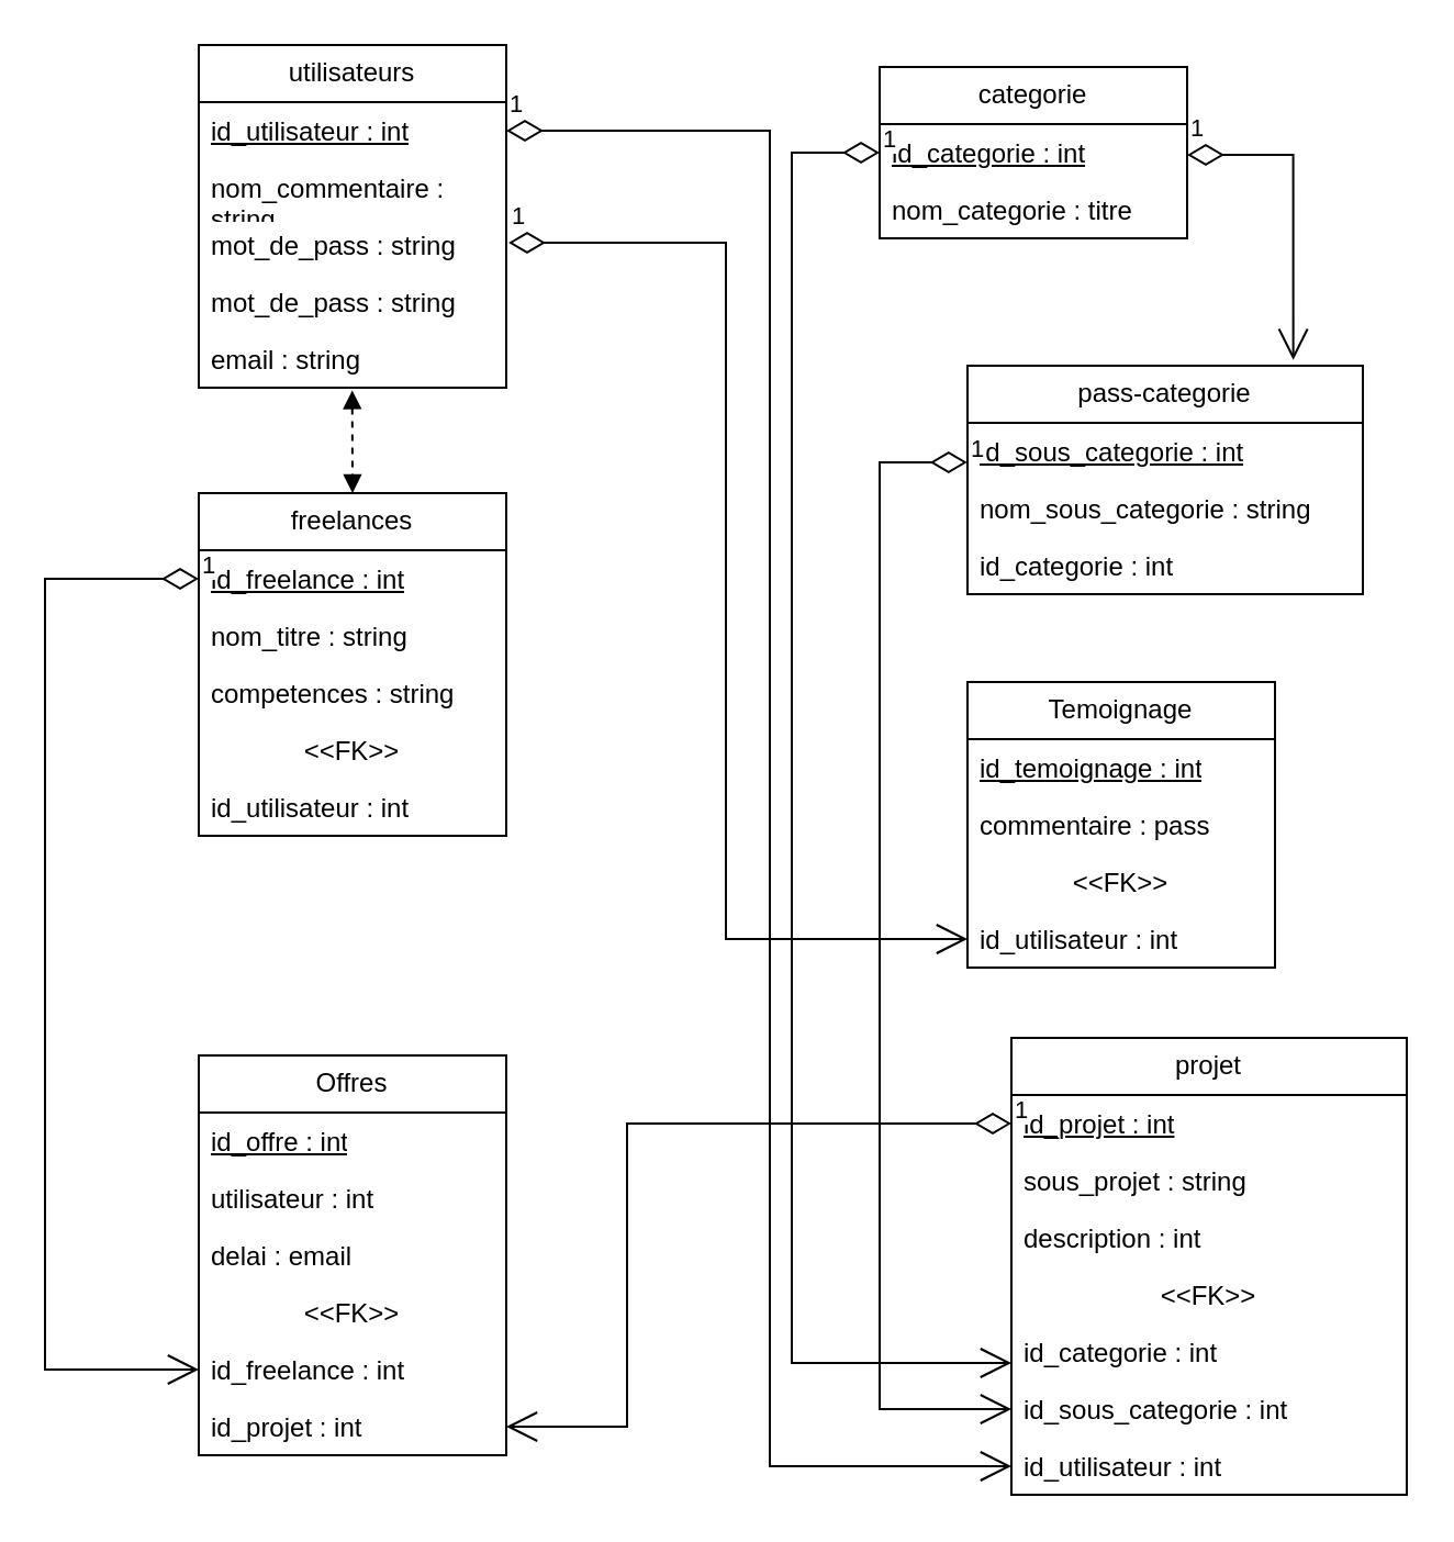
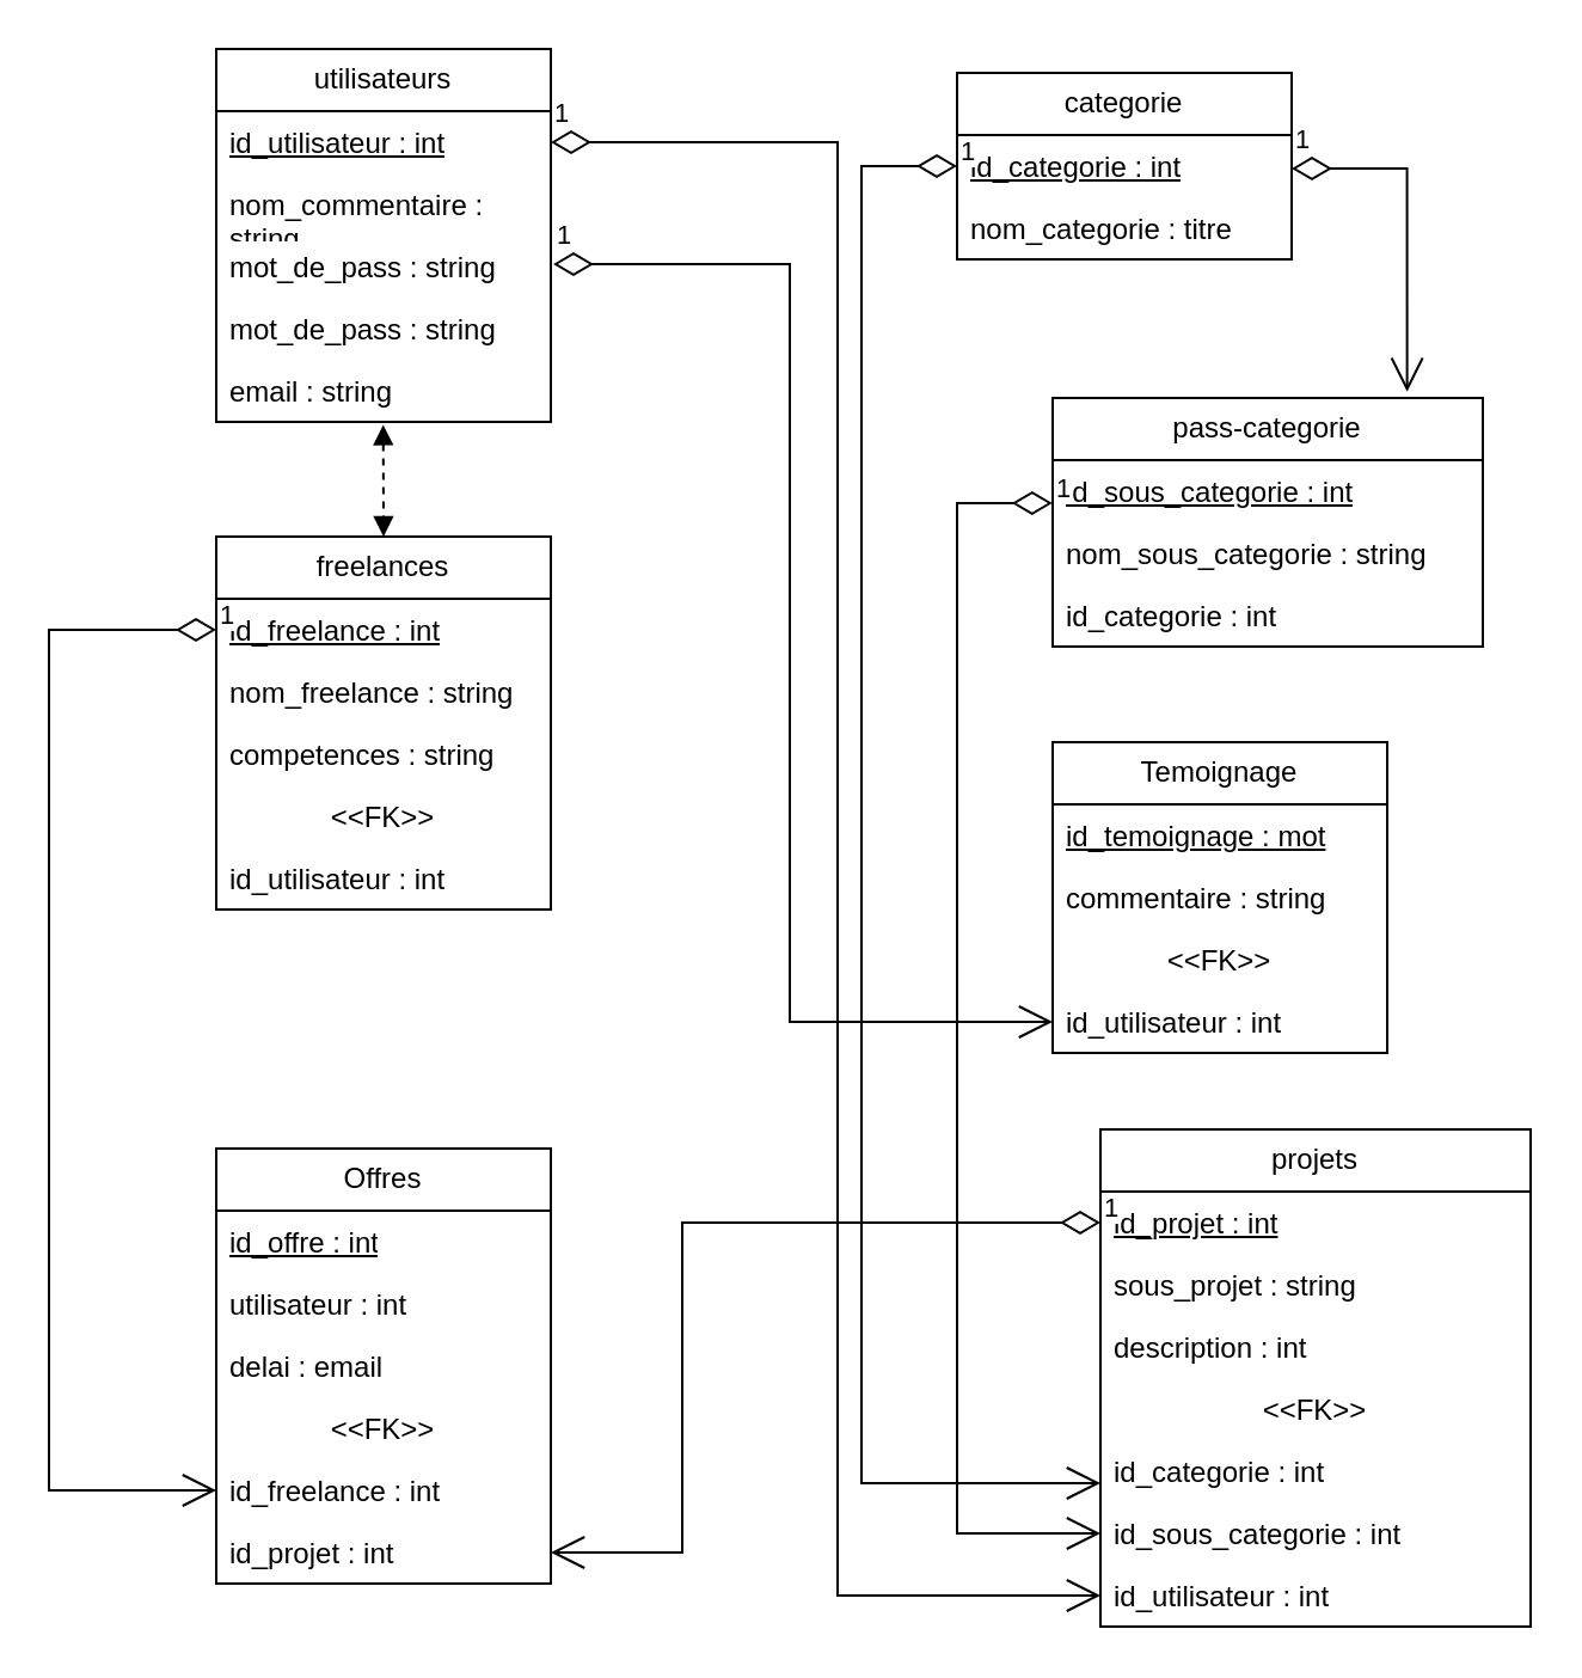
  <mxCell id="0" />
  <mxCell id="1" parent="0" />
  <mxCell id="2" value="utilisateurs" style="swimlane;fontStyle=0;childLayout=stackLayout;horizontal=1;startSize=26;fillColor=none;horizontalStack=0;resizeParent=1;resizeParentMax=0;resizeLast=0;collapsible=1;marginBottom=0;whiteSpace=wrap;html=1;" vertex="1" parent="1"><mxGeometry x="90" y="20" width="140" height="156" as="geometry" /></mxCell>
  <mxCell id="3" value="&lt;u&gt;id_utilisateur : int&lt;/u&gt;" style="text;strokeColor=none;fillColor=none;align=left;verticalAlign=top;spacingLeft=4;spacingRight=4;overflow=hidden;rotatable=0;points=[[0,0.5],[1,0.5]];portConstraint=eastwest;whiteSpace=wrap;html=1;" vertex="1" parent="2"><mxGeometry y="26" width="140" height="26" as="geometry" /></mxCell>
  <mxCell id="4" value="nom_commentaire : string" style="text;strokeColor=none;fillColor=none;align=left;verticalAlign=top;spacingLeft=4;spacingRight=4;overflow=hidden;rotatable=0;points=[[0,0.5],[1,0.5]];portConstraint=eastwest;whiteSpace=wrap;html=1;" vertex="1" parent="2"><mxGeometry y="52" width="140" height="26" as="geometry" /></mxCell>
  <mxCell id="5" value="mot_de_pass : string" style="text;strokeColor=none;fillColor=none;align=left;verticalAlign=top;spacingLeft=4;spacingRight=4;overflow=hidden;rotatable=0;points=[[0,0.5],[1,0.5]];portConstraint=eastwest;whiteSpace=wrap;html=1;" vertex="1" parent="2"><mxGeometry y="78" width="140" height="26" as="geometry" /></mxCell>
  <mxCell id="6" value="mot_de_pass : string" style="text;strokeColor=none;fillColor=none;align=left;verticalAlign=top;spacingLeft=4;spacingRight=4;overflow=hidden;rotatable=0;points=[[0,0.5],[1,0.5]];portConstraint=eastwest;whiteSpace=wrap;html=1;" vertex="1" parent="2"><mxGeometry y="104" width="140" height="26" as="geometry" /></mxCell>
  <mxCell id="7" value="email : string" style="text;strokeColor=none;fillColor=none;align=left;verticalAlign=top;spacingLeft=4;spacingRight=4;overflow=hidden;rotatable=0;points=[[0,0.5],[1,0.5]];portConstraint=eastwest;whiteSpace=wrap;html=1;" vertex="1" parent="2"><mxGeometry y="130" width="140" height="26" as="geometry" /></mxCell>
  <mxCell id="8" value="categorie" style="swimlane;fontStyle=0;childLayout=stackLayout;horizontal=1;startSize=26;fillColor=none;horizontalStack=0;resizeParent=1;resizeParentMax=0;resizeLast=0;collapsible=1;marginBottom=0;whiteSpace=wrap;html=1;" vertex="1" parent="1"><mxGeometry x="400" y="30" width="140" height="78" as="geometry" /></mxCell>
  <mxCell id="9" value="&lt;u&gt;id_categorie : int&lt;/u&gt;" style="text;strokeColor=none;fillColor=none;align=left;verticalAlign=top;spacingLeft=4;spacingRight=4;overflow=hidden;rotatable=0;points=[[0,0.5],[1,0.5]];portConstraint=eastwest;whiteSpace=wrap;html=1;" vertex="1" parent="8"><mxGeometry y="26" width="140" height="26" as="geometry" /></mxCell>
  <mxCell id="10" value="nom_categorie : titre" style="text;strokeColor=none;fillColor=none;align=left;verticalAlign=top;spacingLeft=4;spacingRight=4;overflow=hidden;rotatable=0;points=[[0,0.5],[1,0.5]];portConstraint=eastwest;whiteSpace=wrap;html=1;" vertex="1" parent="8"><mxGeometry y="52" width="140" height="26" as="geometry" /></mxCell>
  <mxCell id="11" value="pass-categorie" style="swimlane;fontStyle=0;childLayout=stackLayout;horizontal=1;startSize=26;fillColor=none;horizontalStack=0;resizeParent=1;resizeParentMax=0;resizeLast=0;collapsible=1;marginBottom=0;whiteSpace=wrap;html=1;" vertex="1" parent="1"><mxGeometry x="440" y="166" width="180" height="104" as="geometry" /></mxCell>
  <mxCell id="12" value="&lt;u&gt;id_sous_categorie : int&lt;/u&gt;" style="text;strokeColor=none;fillColor=none;align=left;verticalAlign=top;spacingLeft=4;spacingRight=4;overflow=hidden;rotatable=0;points=[[0,0.5],[1,0.5]];portConstraint=eastwest;whiteSpace=wrap;html=1;" vertex="1" parent="11"><mxGeometry y="26" width="180" height="26" as="geometry" /></mxCell>
  <mxCell id="13" value="nom_sous_categorie : string" style="text;strokeColor=none;fillColor=none;align=left;verticalAlign=top;spacingLeft=4;spacingRight=4;overflow=hidden;rotatable=0;points=[[0,0.5],[1,0.5]];portConstraint=eastwest;whiteSpace=wrap;html=1;" vertex="1" parent="11"><mxGeometry y="52" width="180" height="26" as="geometry" /></mxCell>
  <mxCell id="14" value="id_categorie : int" style="text;strokeColor=none;fillColor=none;align=left;verticalAlign=top;spacingLeft=4;spacingRight=4;overflow=hidden;rotatable=0;points=[[0,0.5],[1,0.5]];portConstraint=eastwest;whiteSpace=wrap;html=1;" vertex="1" parent="11"><mxGeometry y="78" width="180" height="26" as="geometry" /></mxCell>
- <mxCell id="15" value="projet" style="swimlane;fontStyle=0;childLayout=stackLayout;horizontal=1;startSize=26;fillColor=none;horizontalStack=0;resizeParent=1;resizeParentMax=0;resizeLast=0;collapsible=1;marginBottom=0;whiteSpace=wrap;html=1;" vertex="1" parent="1"><mxGeometry x="460" y="472" width="180" height="208" as="geometry" /></mxCell>
+ <mxCell id="15" value="projets" style="swimlane;fontStyle=0;childLayout=stackLayout;horizontal=1;startSize=26;fillColor=none;horizontalStack=0;resizeParent=1;resizeParentMax=0;resizeLast=0;collapsible=1;marginBottom=0;whiteSpace=wrap;html=1;" vertex="1" parent="1"><mxGeometry x="460" y="472" width="180" height="208" as="geometry" /></mxCell>
  <mxCell id="16" value="&lt;u&gt;id_projet : int&lt;/u&gt;" style="text;strokeColor=none;fillColor=none;align=left;verticalAlign=top;spacingLeft=4;spacingRight=4;overflow=hidden;rotatable=0;points=[[0,0.5],[1,0.5]];portConstraint=eastwest;whiteSpace=wrap;html=1;" vertex="1" parent="15"><mxGeometry y="26" width="180" height="26" as="geometry" /></mxCell>
  <mxCell id="17" value="sous_projet : string" style="text;strokeColor=none;fillColor=none;align=left;verticalAlign=top;spacingLeft=4;spacingRight=4;overflow=hidden;rotatable=0;points=[[0,0.5],[1,0.5]];portConstraint=eastwest;whiteSpace=wrap;html=1;" vertex="1" parent="15"><mxGeometry y="52" width="180" height="26" as="geometry" /></mxCell>
  <mxCell id="18" value="description : int" style="text;strokeColor=none;fillColor=none;align=left;verticalAlign=top;spacingLeft=4;spacingRight=4;overflow=hidden;rotatable=0;points=[[0,0.5],[1,0.5]];portConstraint=eastwest;whiteSpace=wrap;html=1;" vertex="1" parent="15"><mxGeometry y="78" width="180" height="26" as="geometry" /></mxCell>
  <mxCell id="19" value="&amp;lt;&amp;lt;FK&amp;gt;&amp;gt;" style="text;strokeColor=none;fillColor=none;align=center;verticalAlign=top;spacingLeft=4;spacingRight=4;overflow=hidden;rotatable=0;points=[[0,0.5],[1,0.5]];portConstraint=eastwest;whiteSpace=wrap;html=1;" vertex="1" parent="15"><mxGeometry y="104" width="180" height="26" as="geometry" /></mxCell>
  <mxCell id="20" value="id_categorie : int" style="text;strokeColor=none;fillColor=none;align=left;verticalAlign=top;spacingLeft=4;spacingRight=4;overflow=hidden;rotatable=0;points=[[0,0.5],[1,0.5]];portConstraint=eastwest;whiteSpace=wrap;html=1;" vertex="1" parent="15"><mxGeometry y="130" width="180" height="26" as="geometry" /></mxCell>
  <mxCell id="21" value="id_sous_categorie : int" style="text;strokeColor=none;fillColor=none;align=left;verticalAlign=top;spacingLeft=4;spacingRight=4;overflow=hidden;rotatable=0;points=[[0,0.5],[1,0.5]];portConstraint=eastwest;whiteSpace=wrap;html=1;" vertex="1" parent="15"><mxGeometry y="156" width="180" height="26" as="geometry" /></mxCell>
  <mxCell id="22" value="id_utilisateur : int" style="text;strokeColor=none;fillColor=none;align=left;verticalAlign=top;spacingLeft=4;spacingRight=4;overflow=hidden;rotatable=0;points=[[0,0.5],[1,0.5]];portConstraint=eastwest;whiteSpace=wrap;html=1;" vertex="1" parent="15"><mxGeometry y="182" width="180" height="26" as="geometry" /></mxCell>
  <mxCell id="23" value="freelances" style="swimlane;fontStyle=0;childLayout=stackLayout;horizontal=1;startSize=26;fillColor=none;horizontalStack=0;resizeParent=1;resizeParentMax=0;resizeLast=0;collapsible=1;marginBottom=0;whiteSpace=wrap;html=1;" vertex="1" parent="1"><mxGeometry x="90" y="224" width="140" height="156" as="geometry" /></mxCell>
  <mxCell id="24" value="&lt;u&gt;id_freelance : int&lt;/u&gt;" style="text;strokeColor=none;fillColor=none;align=left;verticalAlign=top;spacingLeft=4;spacingRight=4;overflow=hidden;rotatable=0;points=[[0,0.5],[1,0.5]];portConstraint=eastwest;whiteSpace=wrap;html=1;" vertex="1" parent="23"><mxGeometry y="26" width="140" height="26" as="geometry" /></mxCell>
- <mxCell id="25" value="nom_titre : string" style="text;strokeColor=none;fillColor=none;align=left;verticalAlign=top;spacingLeft=4;spacingRight=4;overflow=hidden;rotatable=0;points=[[0,0.5],[1,0.5]];portConstraint=eastwest;whiteSpace=wrap;html=1;" vertex="1" parent="23"><mxGeometry y="52" width="140" height="26" as="geometry" /></mxCell>
+ <mxCell id="25" value="nom_freelance : string" style="text;strokeColor=none;fillColor=none;align=left;verticalAlign=top;spacingLeft=4;spacingRight=4;overflow=hidden;rotatable=0;points=[[0,0.5],[1,0.5]];portConstraint=eastwest;whiteSpace=wrap;html=1;" vertex="1" parent="23"><mxGeometry y="52" width="140" height="26" as="geometry" /></mxCell>
  <mxCell id="26" value="competences : string" style="text;strokeColor=none;fillColor=none;align=left;verticalAlign=top;spacingLeft=4;spacingRight=4;overflow=hidden;rotatable=0;points=[[0,0.5],[1,0.5]];portConstraint=eastwest;whiteSpace=wrap;html=1;" vertex="1" parent="23"><mxGeometry y="78" width="140" height="26" as="geometry" /></mxCell>
  <mxCell id="27" value="&amp;lt;&amp;lt;FK&amp;gt;&amp;gt;" style="text;strokeColor=none;fillColor=none;align=center;verticalAlign=top;spacingLeft=4;spacingRight=4;overflow=hidden;rotatable=0;points=[[0,0.5],[1,0.5]];portConstraint=eastwest;whiteSpace=wrap;html=1;" vertex="1" parent="23"><mxGeometry y="104" width="140" height="26" as="geometry" /></mxCell>
  <mxCell id="28" value="id_utilisateur : int" style="text;strokeColor=none;fillColor=none;align=left;verticalAlign=top;spacingLeft=4;spacingRight=4;overflow=hidden;rotatable=0;points=[[0,0.5],[1,0.5]];portConstraint=eastwest;whiteSpace=wrap;html=1;" vertex="1" parent="23"><mxGeometry y="130" width="140" height="26" as="geometry" /></mxCell>
  <mxCell id="29" value="Offres" style="swimlane;fontStyle=0;childLayout=stackLayout;horizontal=1;startSize=26;fillColor=none;horizontalStack=0;resizeParent=1;resizeParentMax=0;resizeLast=0;collapsible=1;marginBottom=0;whiteSpace=wrap;html=1;" vertex="1" parent="1"><mxGeometry x="90" y="480" width="140" height="182" as="geometry" /></mxCell>
  <mxCell id="30" value="&lt;u&gt;id_offre : int&lt;/u&gt;" style="text;strokeColor=none;fillColor=none;align=left;verticalAlign=top;spacingLeft=4;spacingRight=4;overflow=hidden;rotatable=0;points=[[0,0.5],[1,0.5]];portConstraint=eastwest;whiteSpace=wrap;html=1;" vertex="1" parent="29"><mxGeometry y="26" width="140" height="26" as="geometry" /></mxCell>
  <mxCell id="31" value="utilisateur : int" style="text;strokeColor=none;fillColor=none;align=left;verticalAlign=top;spacingLeft=4;spacingRight=4;overflow=hidden;rotatable=0;points=[[0,0.5],[1,0.5]];portConstraint=eastwest;whiteSpace=wrap;html=1;" vertex="1" parent="29"><mxGeometry y="52" width="140" height="26" as="geometry" /></mxCell>
  <mxCell id="32" value="delai : email" style="text;strokeColor=none;fillColor=none;align=left;verticalAlign=top;spacingLeft=4;spacingRight=4;overflow=hidden;rotatable=0;points=[[0,0.5],[1,0.5]];portConstraint=eastwest;whiteSpace=wrap;html=1;" vertex="1" parent="29"><mxGeometry y="78" width="140" height="26" as="geometry" /></mxCell>
  <mxCell id="33" value="&amp;lt;&amp;lt;FK&amp;gt;&amp;gt;" style="text;strokeColor=none;fillColor=none;align=center;verticalAlign=top;spacingLeft=4;spacingRight=4;overflow=hidden;rotatable=0;points=[[0,0.5],[1,0.5]];portConstraint=eastwest;whiteSpace=wrap;html=1;" vertex="1" parent="29"><mxGeometry y="104" width="140" height="26" as="geometry" /></mxCell>
  <mxCell id="34" value="id_freelance : int" style="text;strokeColor=none;fillColor=none;align=left;verticalAlign=top;spacingLeft=4;spacingRight=4;overflow=hidden;rotatable=0;points=[[0,0.5],[1,0.5]];portConstraint=eastwest;whiteSpace=wrap;html=1;" vertex="1" parent="29"><mxGeometry y="130" width="140" height="26" as="geometry" /></mxCell>
  <mxCell id="35" value="id_projet : int" style="text;strokeColor=none;fillColor=none;align=left;verticalAlign=top;spacingLeft=4;spacingRight=4;overflow=hidden;rotatable=0;points=[[0,0.5],[1,0.5]];portConstraint=eastwest;whiteSpace=wrap;html=1;" vertex="1" parent="29"><mxGeometry y="156" width="140" height="26" as="geometry" /></mxCell>
  <mxCell id="36" value="Temoignage" style="swimlane;fontStyle=0;childLayout=stackLayout;horizontal=1;startSize=26;fillColor=none;horizontalStack=0;resizeParent=1;resizeParentMax=0;resizeLast=0;collapsible=1;marginBottom=0;whiteSpace=wrap;html=1;" vertex="1" parent="1"><mxGeometry x="440" y="310" width="140" height="130" as="geometry" /></mxCell>
- <mxCell id="37" value="&lt;u&gt;id_temoignage : int&lt;/u&gt;" style="text;strokeColor=none;fillColor=none;align=left;verticalAlign=top;spacingLeft=4;spacingRight=4;overflow=hidden;rotatable=0;points=[[0,0.5],[1,0.5]];portConstraint=eastwest;whiteSpace=wrap;html=1;" vertex="1" parent="36"><mxGeometry y="26" width="140" height="26" as="geometry" /></mxCell>
- <mxCell id="38" value="commentaire : pass" style="text;strokeColor=none;fillColor=none;align=left;verticalAlign=top;spacingLeft=4;spacingRight=4;overflow=hidden;rotatable=0;points=[[0,0.5],[1,0.5]];portConstraint=eastwest;whiteSpace=wrap;html=1;" vertex="1" parent="36"><mxGeometry y="52" width="140" height="26" as="geometry" /></mxCell>
+ <mxCell id="37" value="&lt;u&gt;id_temoignage : mot&lt;/u&gt;" style="text;strokeColor=none;fillColor=none;align=left;verticalAlign=top;spacingLeft=4;spacingRight=4;overflow=hidden;rotatable=0;points=[[0,0.5],[1,0.5]];portConstraint=eastwest;whiteSpace=wrap;html=1;" vertex="1" parent="36"><mxGeometry y="26" width="140" height="26" as="geometry" /></mxCell>
+ <mxCell id="38" value="commentaire : string" style="text;strokeColor=none;fillColor=none;align=left;verticalAlign=top;spacingLeft=4;spacingRight=4;overflow=hidden;rotatable=0;points=[[0,0.5],[1,0.5]];portConstraint=eastwest;whiteSpace=wrap;html=1;" vertex="1" parent="36"><mxGeometry y="52" width="140" height="26" as="geometry" /></mxCell>
  <mxCell id="39" value="&amp;lt;&amp;lt;FK&amp;gt;&amp;gt;" style="text;strokeColor=none;fillColor=none;align=center;verticalAlign=top;spacingLeft=4;spacingRight=4;overflow=hidden;rotatable=0;points=[[0,0.5],[1,0.5]];portConstraint=eastwest;whiteSpace=wrap;html=1;" vertex="1" parent="36"><mxGeometry y="78" width="140" height="26" as="geometry" /></mxCell>
  <mxCell id="40" value="id_utilisateur : int" style="text;strokeColor=none;fillColor=none;align=left;verticalAlign=top;spacingLeft=4;spacingRight=4;overflow=hidden;rotatable=0;points=[[0,0.5],[1,0.5]];portConstraint=eastwest;whiteSpace=wrap;html=1;" vertex="1" parent="36"><mxGeometry y="104" width="140" height="26" as="geometry" /></mxCell>
  <mxCell id="41" value="1" style="endArrow=open;html=1;endSize=12;startArrow=diamondThin;startSize=14;startFill=0;edgeStyle=orthogonalEdgeStyle;align=left;verticalAlign=bottom;rounded=0;entryX=0.824;entryY=-0.025;entryDx=0;entryDy=0;entryPerimeter=0;" edge="1" parent="1" target="11"><mxGeometry x="-1" y="3" relative="1" as="geometry"><mxPoint x="540" y="70" as="sourcePoint" /><mxPoint x="700" y="70" as="targetPoint" /><Array as="points"><mxPoint x="588" y="70" /></Array></mxGeometry></mxCell>
  <mxCell id="42" value="" style="endArrow=block;startArrow=block;endFill=1;startFill=1;html=1;rounded=0;entryX=0.5;entryY=0;entryDx=0;entryDy=0;exitX=0.499;exitY=1.046;exitDx=0;exitDy=0;exitPerimeter=0;dashed=1;" edge="1" parent="1" source="7" target="23"><mxGeometry width="160" relative="1" as="geometry"><mxPoint x="160" y="160" as="sourcePoint" /><mxPoint x="260" y="190" as="targetPoint" /></mxGeometry></mxCell>
  <mxCell id="43" value="1" style="endArrow=open;html=1;endSize=12;startArrow=diamondThin;startSize=14;startFill=0;edgeStyle=orthogonalEdgeStyle;align=left;verticalAlign=bottom;rounded=0;exitX=0;exitY=0.5;exitDx=0;exitDy=0;entryX=0;entryY=0.5;entryDx=0;entryDy=0;" edge="1" parent="1" source="24" target="34"><mxGeometry x="-1" y="3" relative="1" as="geometry"><mxPoint x="-80" y="460" as="sourcePoint" /><mxPoint x="80" y="460" as="targetPoint" /><Array as="points"><mxPoint x="20" y="263" /><mxPoint x="20" y="623" /></Array></mxGeometry></mxCell>
  <mxCell id="44" value="1" style="endArrow=open;html=1;endSize=12;startArrow=diamondThin;startSize=14;startFill=0;edgeStyle=orthogonalEdgeStyle;align=left;verticalAlign=bottom;rounded=0;entryX=1;entryY=0.5;entryDx=0;entryDy=0;exitX=0;exitY=0.5;exitDx=0;exitDy=0;" edge="1" parent="1" source="16" target="35"><mxGeometry x="-1" y="3" relative="1" as="geometry"><mxPoint x="310" y="390" as="sourcePoint" /><mxPoint x="450" y="620" as="targetPoint" /><Array as="points"><mxPoint x="285" y="511" /><mxPoint x="285" y="649" /></Array></mxGeometry></mxCell>
  <mxCell id="45" value="1" style="endArrow=open;html=1;endSize=12;startArrow=diamondThin;startSize=14;startFill=0;edgeStyle=orthogonalEdgeStyle;align=left;verticalAlign=bottom;rounded=0;entryX=0;entryY=0.5;entryDx=0;entryDy=0;" edge="1" parent="1" target="40"><mxGeometry x="-1" y="3" relative="1" as="geometry"><mxPoint x="231" y="110" as="sourcePoint" /><mxPoint x="390" y="110" as="targetPoint" /><Array as="points"><mxPoint x="330" y="110" /><mxPoint x="330" y="427" /></Array></mxGeometry></mxCell>
  <mxCell id="46" value="1" style="endArrow=open;html=1;endSize=12;startArrow=diamondThin;startSize=14;startFill=0;edgeStyle=orthogonalEdgeStyle;align=left;verticalAlign=bottom;rounded=0;exitX=0;exitY=0.5;exitDx=0;exitDy=0;" edge="1" parent="1" source="9"><mxGeometry x="-1" y="3" relative="1" as="geometry"><mxPoint x="350" y="620" as="sourcePoint" /><mxPoint x="460" y="620" as="targetPoint" /><Array as="points"><mxPoint x="360" y="69" /><mxPoint x="360" y="620" /></Array></mxGeometry></mxCell>
  <mxCell id="47" value="1" style="endArrow=open;html=1;endSize=12;startArrow=diamondThin;startSize=14;startFill=0;edgeStyle=orthogonalEdgeStyle;align=left;verticalAlign=bottom;rounded=0;exitX=0;exitY=0.5;exitDx=0;exitDy=0;entryX=0;entryY=0.5;entryDx=0;entryDy=0;" edge="1" parent="1" target="21"><mxGeometry x="-1" y="3" relative="1" as="geometry"><mxPoint x="439.89" y="210" as="sourcePoint" /><mxPoint x="499.89" y="761" as="targetPoint" /><Array as="points"><mxPoint x="400" y="210" /><mxPoint x="400" y="641" /></Array></mxGeometry></mxCell>
  <mxCell id="48" value="1" style="endArrow=open;html=1;endSize=12;startArrow=diamondThin;startSize=14;startFill=0;edgeStyle=orthogonalEdgeStyle;align=left;verticalAlign=bottom;rounded=0;entryX=0;entryY=0.5;entryDx=0;entryDy=0;exitX=1;exitY=0.5;exitDx=0;exitDy=0;" edge="1" parent="1" source="3"><mxGeometry x="-1" y="3" relative="1" as="geometry"><mxPoint x="251" y="350" as="sourcePoint" /><mxPoint x="460" y="667" as="targetPoint" /><Array as="points"><mxPoint x="350" y="59" /><mxPoint x="350" y="667" /></Array></mxGeometry></mxCell>
